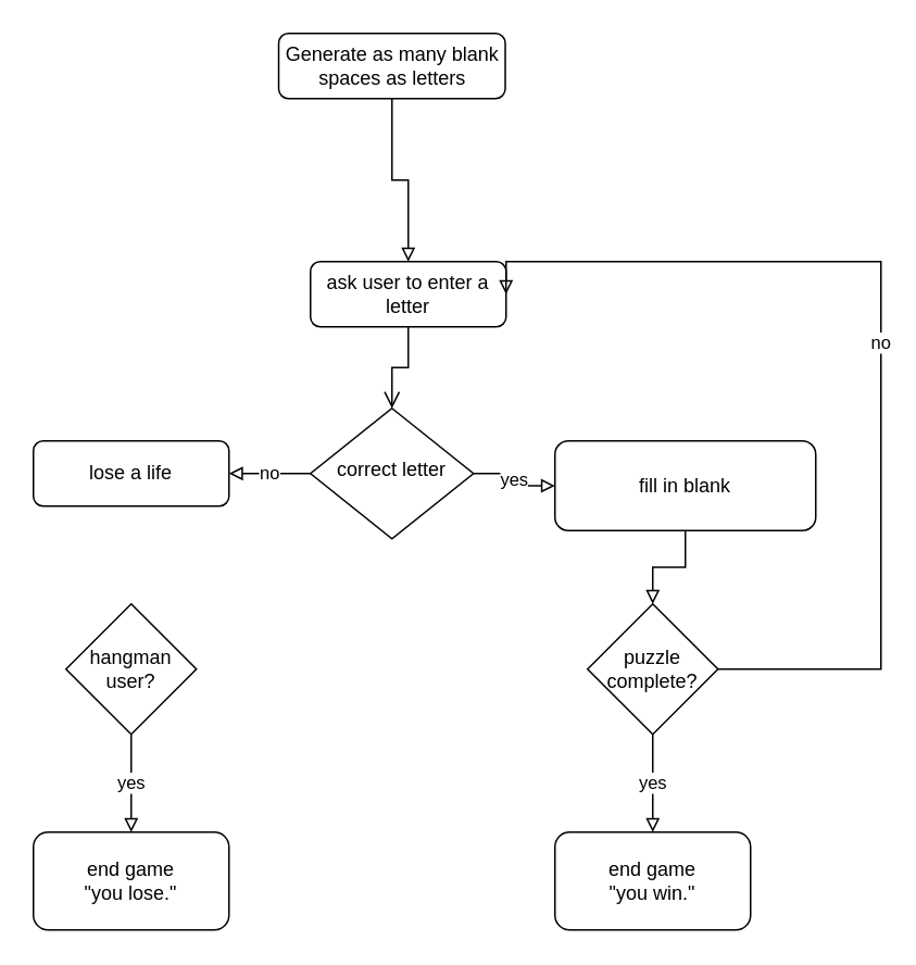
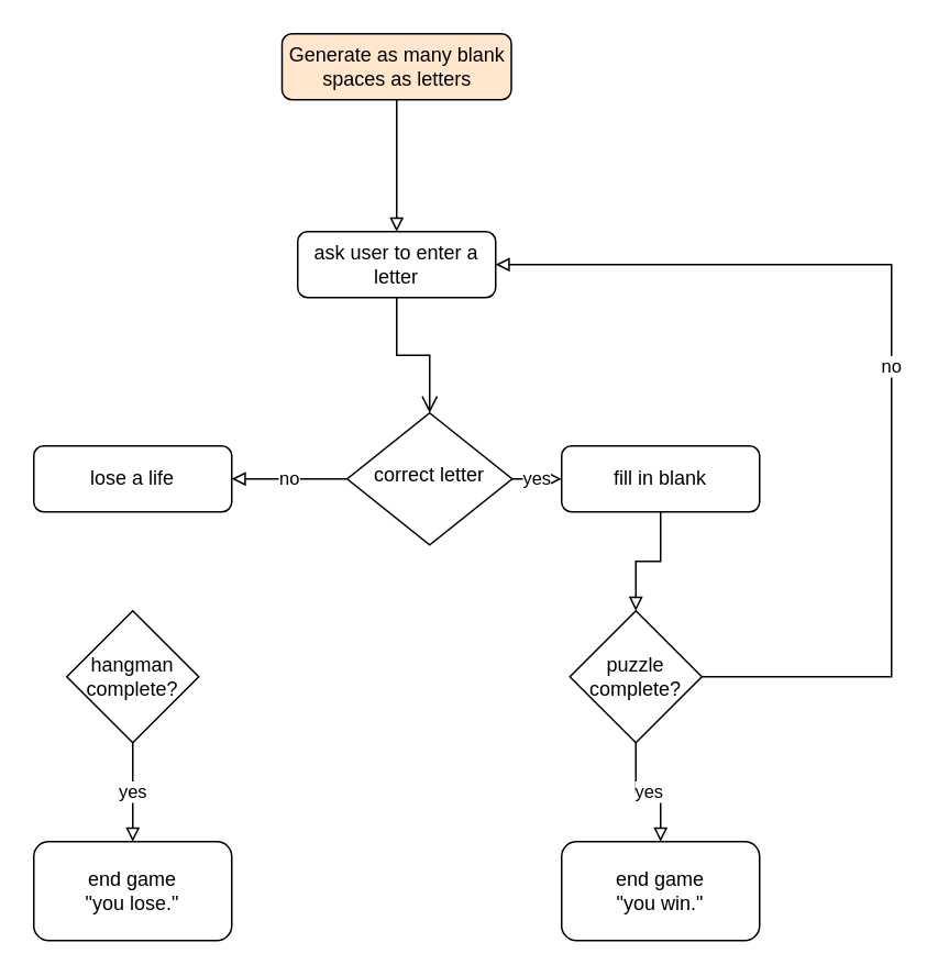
  <mxCell id="0" />
  <mxCell id="1" parent="0" />
  <mxCell id="2" value="" style="rounded=0;html=1;jettySize=auto;orthogonalLoop=1;fontSize=11;endArrow=open;endFill=0;endSize=8;strokeWidth=1;shadow=0;labelBackgroundColor=none;edgeStyle=orthogonalEdgeStyle;" parent="1" source="3" target="6" edge="1"><mxGeometry relative="1" as="geometry" /></mxCell>
- <mxCell id="3" value="ask user to enter a letter" style="rounded=1;whiteSpace=wrap;html=1;fontSize=12;glass=0;strokeWidth=1;shadow=0;" parent="1" vertex="1"><mxGeometry x="190" y="160" width="120" height="40" as="geometry" /></mxCell>
+ <mxCell id="3" value="ask user to enter a letter" style="rounded=1;whiteSpace=wrap;html=1;fontSize=12;glass=0;strokeWidth=1;shadow=0;" parent="1" vertex="1"><mxGeometry x="180" y="140" width="120" height="40" as="geometry" /></mxCell>
  <mxCell id="4" value="no" style="edgeStyle=orthogonalEdgeStyle;rounded=0;orthogonalLoop=1;jettySize=auto;html=1;exitX=0;exitY=0.5;exitDx=0;exitDy=0;entryX=1;entryY=0.5;entryDx=0;entryDy=0;endArrow=block;endFill=0;" parent="1" source="6" target="9" edge="1"><mxGeometry relative="1" as="geometry"><mxPoint x="150" y="290" as="targetPoint" /></mxGeometry></mxCell>
  <mxCell id="5" value="yes" style="edgeStyle=orthogonalEdgeStyle;rounded=0;orthogonalLoop=1;jettySize=auto;html=1;endArrow=block;endFill=0;" parent="1" source="6" target="8" edge="1"><mxGeometry relative="1" as="geometry" /></mxCell>
- <mxCell id="6" value="correct letter" style="rhombus;whiteSpace=wrap;html=1;shadow=0;fontFamily=Helvetica;fontSize=12;align=center;strokeWidth=1;spacing=6;spacingTop=-4;" parent="1" vertex="1"><mxGeometry x="190" y="250" width="100" height="80" as="geometry" /></mxCell>
+ <mxCell id="6" value="correct letter" style="rhombus;whiteSpace=wrap;html=1;shadow=0;fontFamily=Helvetica;fontSize=12;align=center;strokeWidth=1;spacing=6;spacingTop=-4;" parent="1" vertex="1"><mxGeometry x="210" y="250" width="100" height="80" as="geometry" /></mxCell>
  <mxCell id="7" value="" style="edgeStyle=orthogonalEdgeStyle;rounded=0;orthogonalLoop=1;jettySize=auto;html=1;endArrow=block;endFill=0;" parent="1" source="8" target="12" edge="1"><mxGeometry relative="1" as="geometry" /></mxCell>
- <mxCell id="8" value="fill in blank" style="rounded=1;whiteSpace=wrap;html=1;fontSize=12;glass=0;strokeWidth=1;shadow=0;" parent="1" vertex="1"><mxGeometry x="340" y="270" width="160" height="55" as="geometry" /></mxCell>
+ <mxCell id="8" value="fill in blank" style="rounded=1;whiteSpace=wrap;html=1;fontSize=12;glass=0;strokeWidth=1;shadow=0;" parent="1" vertex="1"><mxGeometry x="340" y="270" width="120" height="40" as="geometry" /></mxCell>
  <mxCell id="9" value="lose a life" style="rounded=1;whiteSpace=wrap;html=1;fontSize=12;glass=0;strokeWidth=1;shadow=0;" parent="1" vertex="1"><mxGeometry x="20" y="270" width="120" height="40" as="geometry" /></mxCell>
  <mxCell id="10" value="yes" style="edgeStyle=orthogonalEdgeStyle;rounded=0;orthogonalLoop=1;jettySize=auto;html=1;endArrow=block;endFill=0;" parent="1" source="12" target="16" edge="1"><mxGeometry relative="1" as="geometry" /></mxCell>
  <mxCell id="11" value="no" style="edgeStyle=orthogonalEdgeStyle;rounded=0;orthogonalLoop=1;jettySize=auto;html=1;entryX=1;entryY=0.5;entryDx=0;entryDy=0;endArrow=block;endFill=0;" parent="1" source="12" target="3" edge="1"><mxGeometry relative="1" as="geometry"><Array as="points"><mxPoint x="540" y="410" /><mxPoint x="540" y="160" /></Array></mxGeometry></mxCell>
- <mxCell id="12" value="puzzle complete?" style="rhombus;whiteSpace=wrap;html=1;" parent="1" vertex="1"><mxGeometry x="360" y="370" width="80" height="80" as="geometry" /></mxCell>
+ <mxCell id="12" value="puzzle complete?" style="rhombus;whiteSpace=wrap;html=1;" parent="1" vertex="1"><mxGeometry x="345" y="370" width="80" height="80" as="geometry" /></mxCell>
  <mxCell id="13" value="yes" style="edgeStyle=orthogonalEdgeStyle;rounded=0;orthogonalLoop=1;jettySize=auto;html=1;endArrow=block;endFill=0;" parent="1" source="14" target="15" edge="1"><mxGeometry relative="1" as="geometry" /></mxCell>
- <mxCell id="14" value="hangman user?" style="rhombus;whiteSpace=wrap;html=1;" parent="1" vertex="1"><mxGeometry x="40" y="370" width="80" height="80" as="geometry" /></mxCell>
+ <mxCell id="14" value="hangman complete?" style="rhombus;whiteSpace=wrap;html=1;" parent="1" vertex="1"><mxGeometry x="40" y="370" width="80" height="80" as="geometry" /></mxCell>
  <mxCell id="15" value="&lt;div&gt;end game&lt;/div&gt;&lt;div&gt;&quot;you lose.&quot;&lt;br&gt;&lt;/div&gt;" style="rounded=1;whiteSpace=wrap;html=1;" parent="1" vertex="1"><mxGeometry x="20" y="510" width="120" height="60" as="geometry" /></mxCell>
  <mxCell id="16" value="&lt;div&gt;end game&lt;/div&gt;&lt;div&gt;&quot;you win.&quot;&lt;br&gt;&lt;/div&gt;" style="rounded=1;whiteSpace=wrap;html=1;" parent="1" vertex="1"><mxGeometry x="340" y="510" width="120" height="60" as="geometry" /></mxCell>
  <mxCell id="17" value="" style="edgeStyle=orthogonalEdgeStyle;rounded=0;orthogonalLoop=1;jettySize=auto;html=1;endArrow=block;endFill=0;" parent="1" source="18" target="3" edge="1"><mxGeometry relative="1" as="geometry" /></mxCell>
- <mxCell id="18" value="Generate as many blank spaces as letters" style="rounded=1;whiteSpace=wrap;html=1;" parent="1" vertex="1"><mxGeometry x="170.5" y="20" width="139" height="40" as="geometry" /></mxCell>
+ <mxCell id="18" value="Generate as many blank spaces as letters" style="rounded=1;whiteSpace=wrap;html=1;fillColor=#ffe6cc;" parent="1" vertex="1"><mxGeometry x="170.5" y="20" width="139" height="40" as="geometry" /></mxCell>
